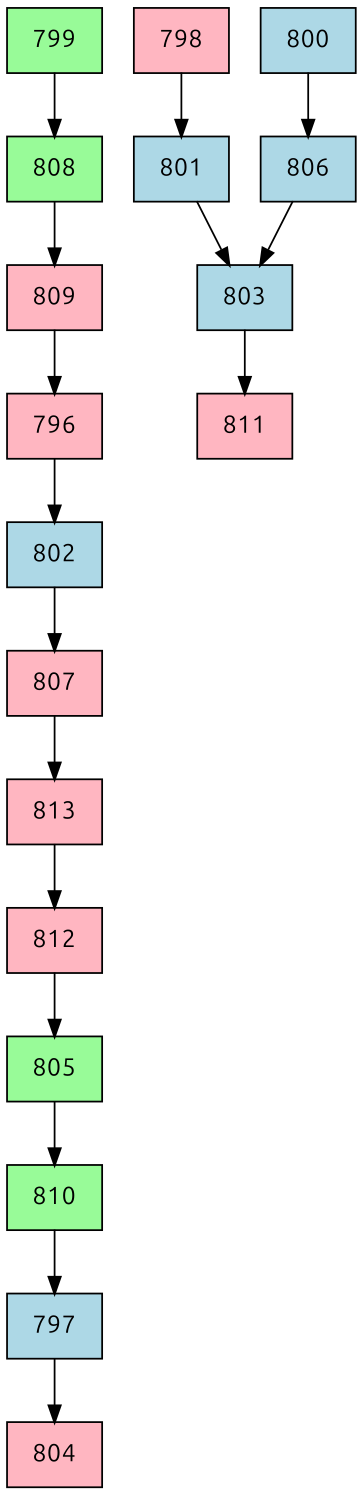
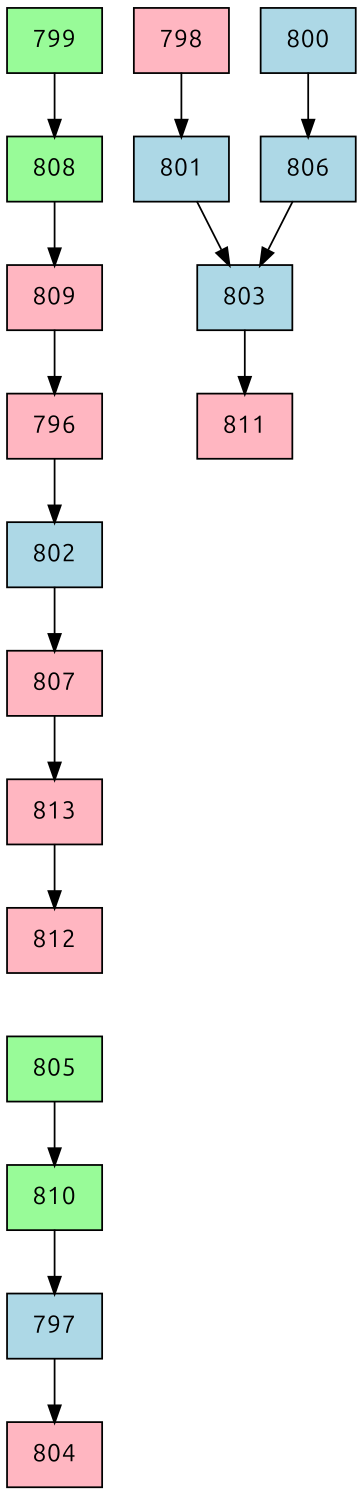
  digraph {
    fontname=Ubuntu
    node [fillcolor=lightpink fontname=Ubuntu shape=record style=filled]
    edge [fontname=Ubuntu]
    n1 [fillcolor=palegreen label="{799}"]
    n2 [fillcolor=palegreen label="{808}"]
    n3 [label="{809}"]
    n4 [label="{796}"]
    n5 [fillcolor=lightblue label="{802}"]
    n6 [label="{807}"]
    n7 [label="{813}"]
    n8 [label="{812}"]
    n9 [fillcolor=palegreen label="{805}"]
    n10 [fillcolor=palegreen label="{810}"]
    n11 [fillcolor=lightblue label="{797}"]
    n12 [label="{804}"]
    n13 [label="{798}"]
    n14 [fillcolor=lightblue label="{801}"]
    n15 [fillcolor=lightblue label="{803}"]
    n16 [fillcolor=lightblue label="{800}"]
    n17 [fillcolor=lightblue label="{806}"]
    n18 [label="{811}"]
    n1 -> n2
    n2 -> n3
    n3 -> n4
    n4 -> n5
    n5 -> n6
    n6 -> n7
    n7 -> n8
-   n8 -> n9
    n9 -> n10
    n10 -> n11
    n11 -> n12
    n13 -> n14
    n14 -> n15
    n15 -> n18
    n16 -> n17
    n17 -> n15
  }
